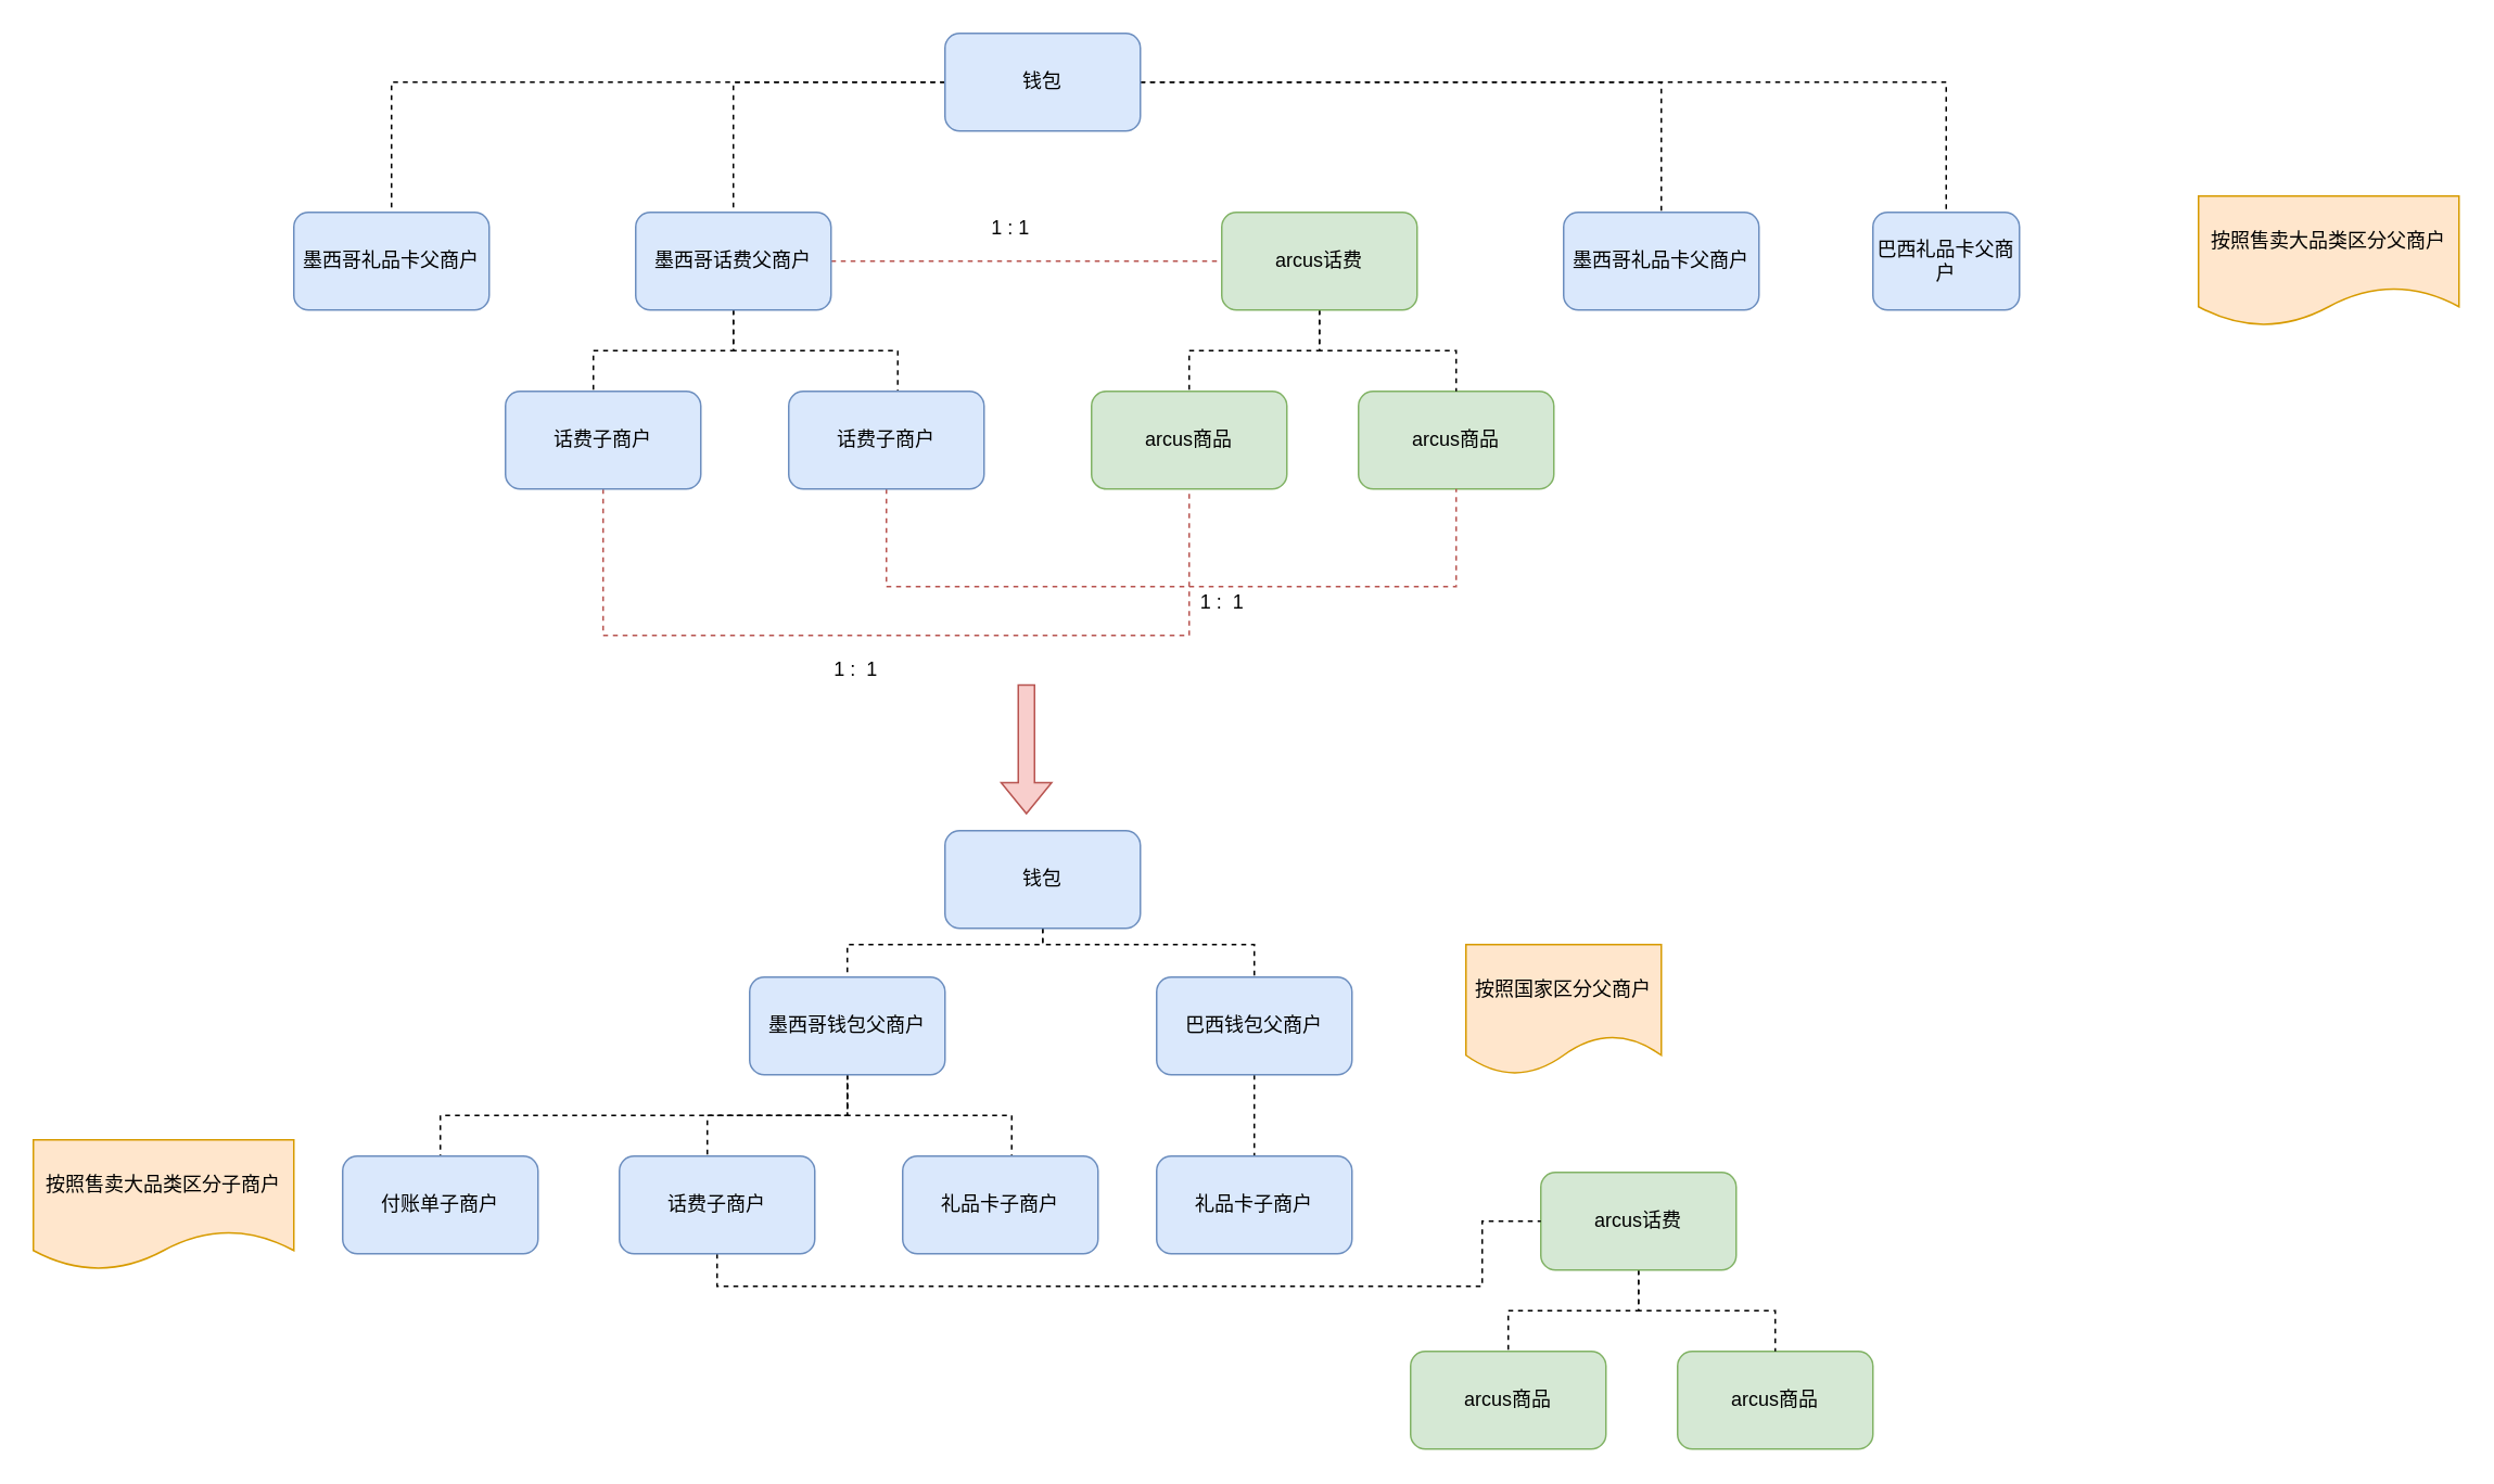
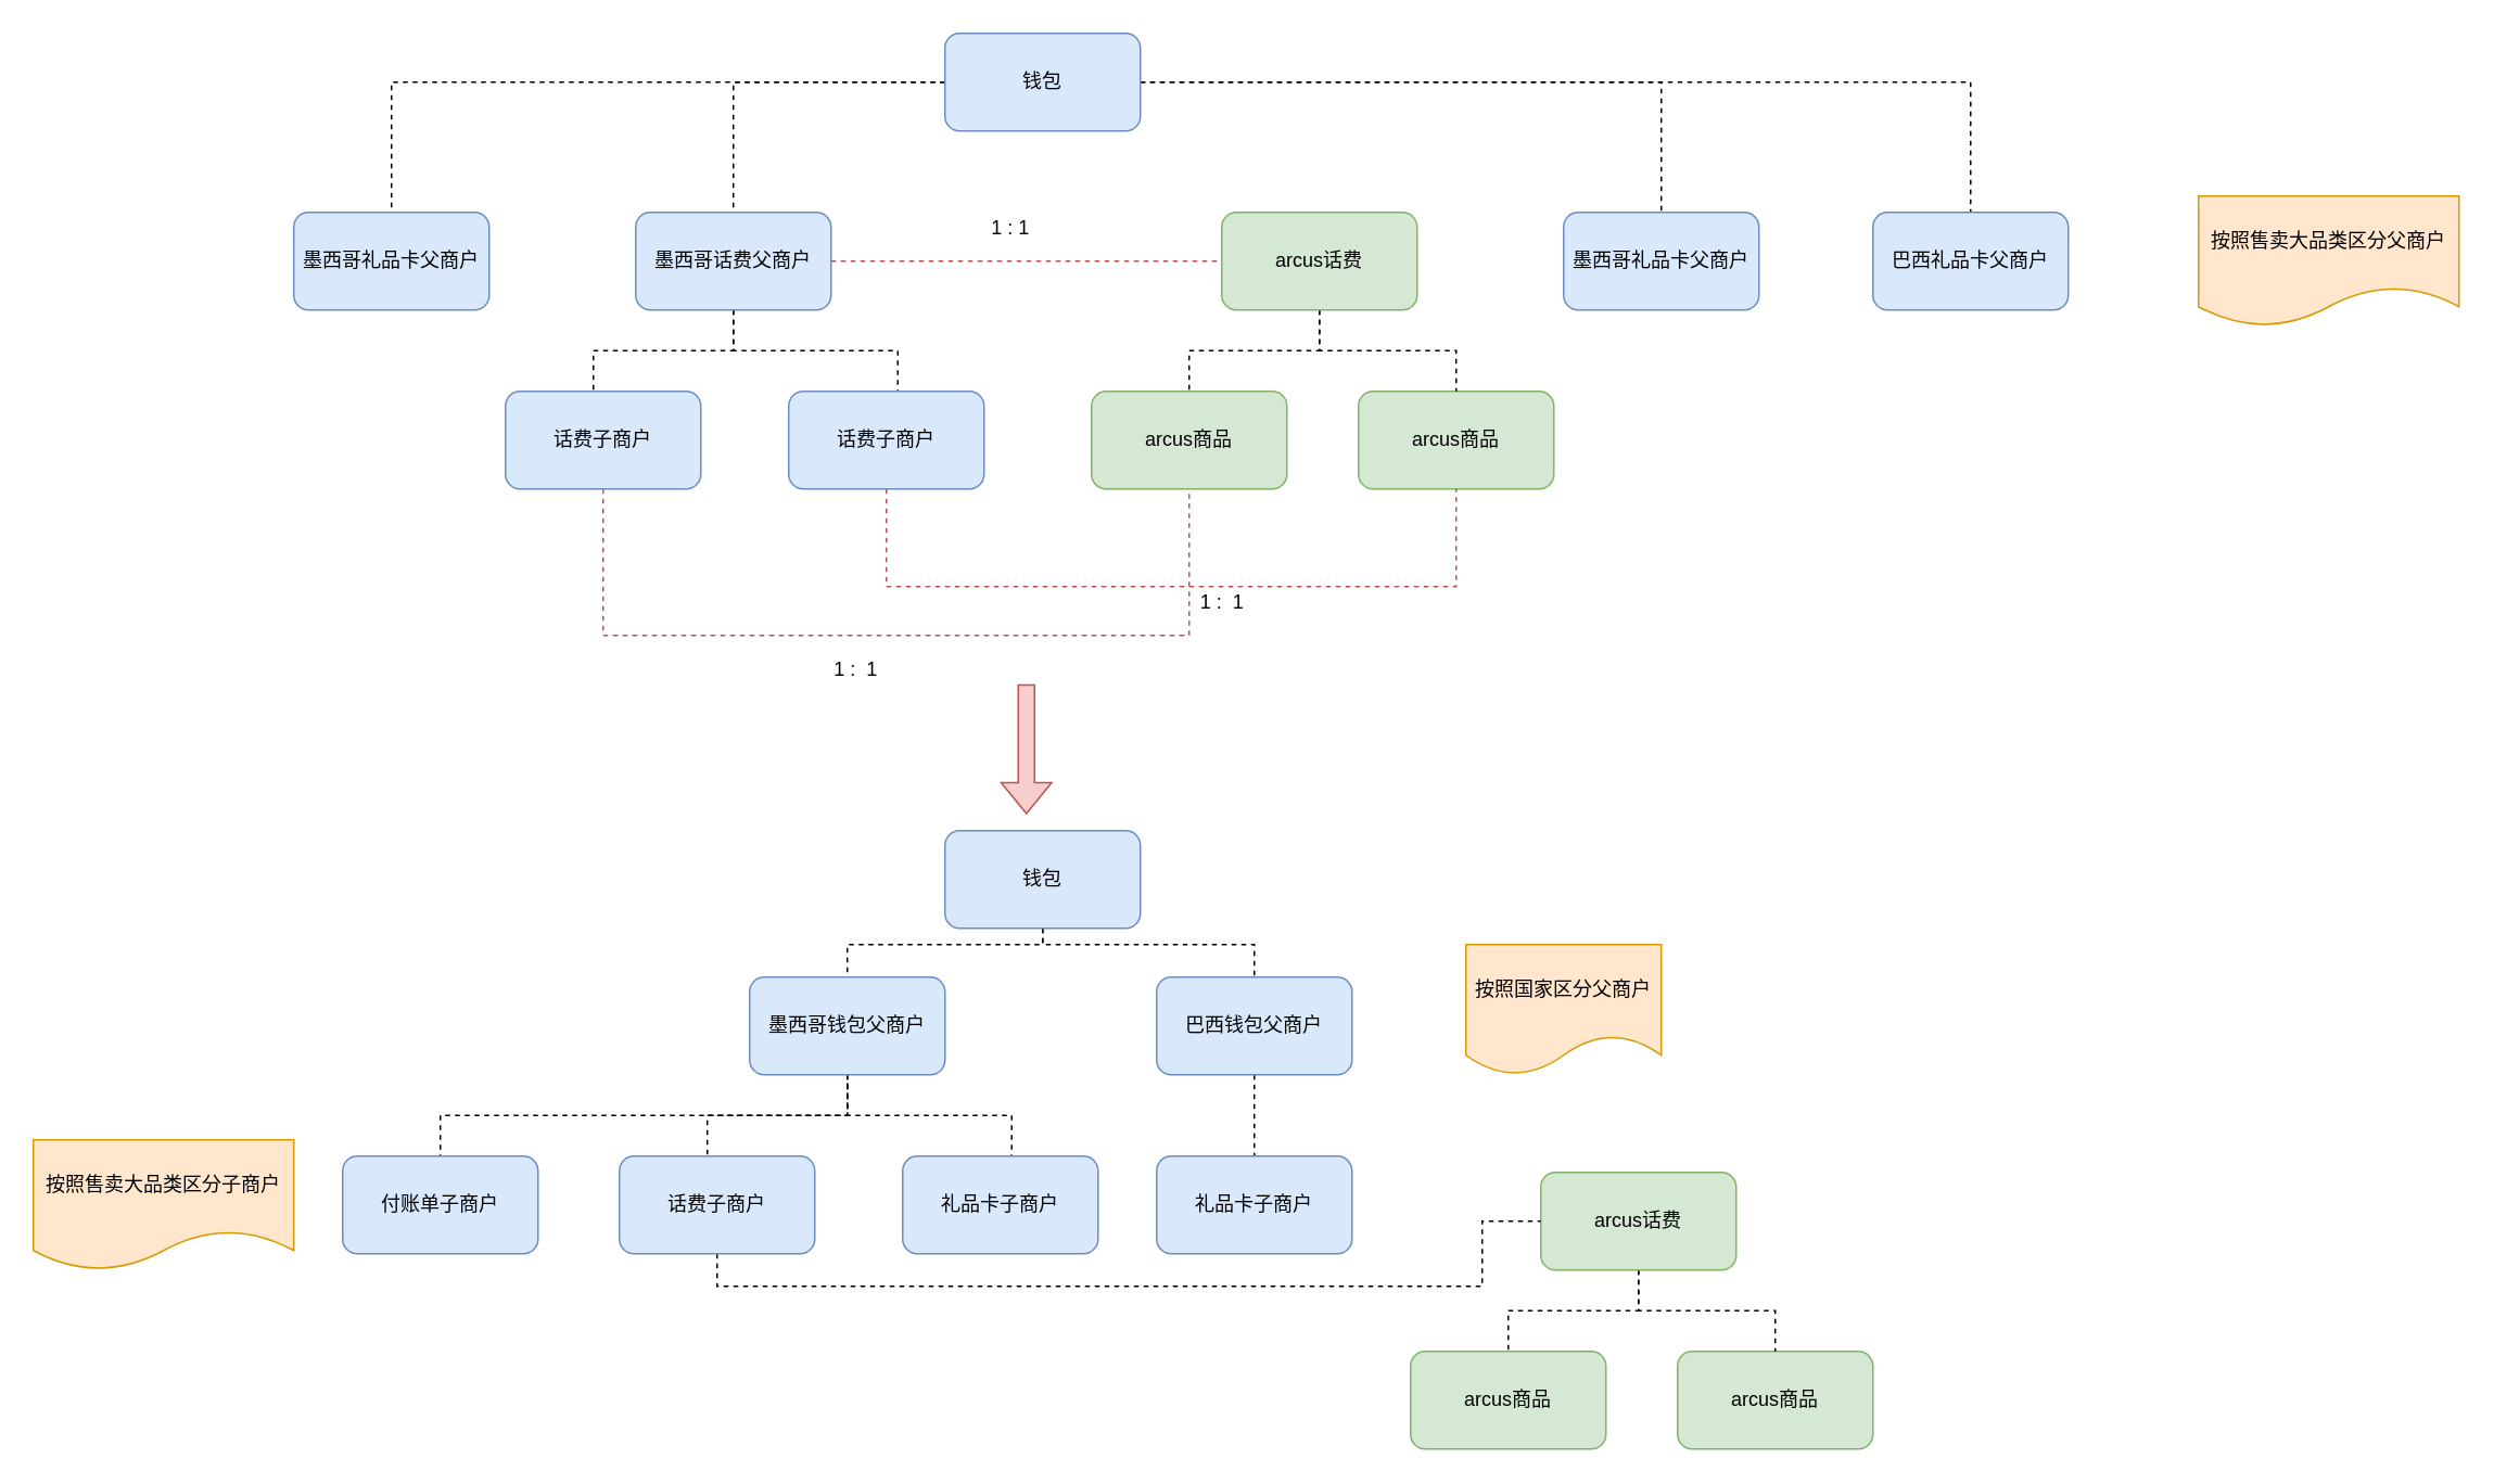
  <mxCell id="0" />
  <mxCell id="1" parent="0" />
  <mxCell id="2" value="arcus商品" style="rounded=1;whiteSpace=wrap;html=1;fillColor=#d5e8d4;strokeColor=#82b366;" vertex="1" parent="1"><mxGeometry x="670" y="240" width="120" height="60" as="geometry" /></mxCell>
  <mxCell id="3" value="arcus商品" style="rounded=1;whiteSpace=wrap;html=1;fillColor=#d5e8d4;strokeColor=#82b366;" vertex="1" parent="1"><mxGeometry x="834" y="240" width="120" height="60" as="geometry" /></mxCell>
  <mxCell id="4" style="edgeStyle=orthogonalEdgeStyle;rounded=0;orthogonalLoop=1;jettySize=auto;html=1;entryX=0.5;entryY=0;entryDx=0;entryDy=0;dashed=1;startArrow=none;startFill=0;endArrow=none;endFill=0;" edge="1" parent="1" source="6" target="2"><mxGeometry relative="1" as="geometry" /></mxCell>
  <mxCell id="5" style="edgeStyle=orthogonalEdgeStyle;rounded=0;orthogonalLoop=1;jettySize=auto;html=1;dashed=1;startArrow=none;startFill=0;endArrow=none;endFill=0;" edge="1" parent="1" source="6" target="3"><mxGeometry relative="1" as="geometry" /></mxCell>
  <mxCell id="6" value="arcus话费" style="rounded=1;whiteSpace=wrap;html=1;fillColor=#d5e8d4;strokeColor=#82b366;" vertex="1" parent="1"><mxGeometry x="750" y="130" width="120" height="60" as="geometry" /></mxCell>
  <mxCell id="7" value="" style="edgeStyle=orthogonalEdgeStyle;rounded=0;orthogonalLoop=1;jettySize=auto;html=1;endArrow=none;endFill=0;dashed=1;fillColor=#f8cecc;strokeColor=#b85450;" edge="1" parent="1" source="10" target="6"><mxGeometry relative="1" as="geometry" /></mxCell>
  <mxCell id="8" style="edgeStyle=orthogonalEdgeStyle;rounded=0;orthogonalLoop=1;jettySize=auto;html=1;entryX=0.45;entryY=0.017;entryDx=0;entryDy=0;entryPerimeter=0;dashed=1;startArrow=none;startFill=0;endArrow=none;endFill=0;" edge="1" parent="1" source="10" target="12"><mxGeometry relative="1" as="geometry" /></mxCell>
  <mxCell id="9" style="edgeStyle=orthogonalEdgeStyle;rounded=0;orthogonalLoop=1;jettySize=auto;html=1;entryX=0.558;entryY=0.017;entryDx=0;entryDy=0;entryPerimeter=0;dashed=1;startArrow=none;startFill=0;endArrow=none;endFill=0;" edge="1" parent="1" source="10" target="14"><mxGeometry relative="1" as="geometry" /></mxCell>
  <mxCell id="10" value="墨西哥话费父商户" style="rounded=1;whiteSpace=wrap;html=1;fillColor=#dae8fc;strokeColor=#6c8ebf;" vertex="1" parent="1"><mxGeometry x="390" y="130" width="120" height="60" as="geometry" /></mxCell>
  <mxCell id="11" style="edgeStyle=orthogonalEdgeStyle;rounded=0;orthogonalLoop=1;jettySize=auto;html=1;entryX=0.5;entryY=1;entryDx=0;entryDy=0;startArrow=none;startFill=0;endArrow=none;endFill=0;elbow=vertical;dashed=1;fillColor=#f8cecc;strokeColor=#b85450;" edge="1" parent="1" source="12" target="2"><mxGeometry relative="1" as="geometry"><Array as="points"><mxPoint x="370" y="390" /><mxPoint x="730" y="390" /></Array></mxGeometry></mxCell>
  <mxCell id="12" value="话费子商户" style="rounded=1;whiteSpace=wrap;html=1;fillColor=#dae8fc;strokeColor=#6c8ebf;" vertex="1" parent="1"><mxGeometry x="310" y="240" width="120" height="60" as="geometry" /></mxCell>
  <mxCell id="13" style="edgeStyle=orthogonalEdgeStyle;rounded=0;orthogonalLoop=1;jettySize=auto;html=1;entryX=0.5;entryY=1;entryDx=0;entryDy=0;startArrow=none;startFill=0;endArrow=none;endFill=0;elbow=vertical;dashed=1;fillColor=#f8cecc;strokeColor=#b85450;" edge="1" parent="1" source="14" target="3"><mxGeometry relative="1" as="geometry"><Array as="points"><mxPoint x="544" y="360" /><mxPoint x="894" y="360" /></Array></mxGeometry></mxCell>
  <mxCell id="14" value="话费子商户" style="rounded=1;whiteSpace=wrap;html=1;fillColor=#dae8fc;strokeColor=#6c8ebf;" vertex="1" parent="1"><mxGeometry x="484" y="240" width="120" height="60" as="geometry" /></mxCell>
  <mxCell id="15" value="1 :&amp;nbsp; 1" style="text;html=1;align=center;verticalAlign=middle;resizable=0;points=[];autosize=1;strokeColor=none;fillColor=none;" vertex="1" parent="1"><mxGeometry x="505" y="401" width="40" height="20" as="geometry" /></mxCell>
  <mxCell id="16" value="1 :&amp;nbsp; 1" style="text;html=1;align=center;verticalAlign=middle;resizable=0;points=[];autosize=1;strokeColor=none;fillColor=none;" vertex="1" parent="1"><mxGeometry x="730" y="360" width="40" height="20" as="geometry" /></mxCell>
  <mxCell id="17" value="1 : 1" style="text;html=1;align=center;verticalAlign=middle;resizable=0;points=[];autosize=1;strokeColor=none;fillColor=none;" vertex="1" parent="1"><mxGeometry x="600" y="130" width="40" height="20" as="geometry" /></mxCell>
  <mxCell id="18" value="arcus商品" style="rounded=1;whiteSpace=wrap;html=1;fillColor=#d5e8d4;strokeColor=#82b366;" vertex="1" parent="1"><mxGeometry x="866" y="830" width="120" height="60" as="geometry" /></mxCell>
  <mxCell id="19" value="arcus商品" style="rounded=1;whiteSpace=wrap;html=1;fillColor=#d5e8d4;strokeColor=#82b366;" vertex="1" parent="1"><mxGeometry x="1030" y="830" width="120" height="60" as="geometry" /></mxCell>
  <mxCell id="20" style="edgeStyle=orthogonalEdgeStyle;rounded=0;orthogonalLoop=1;jettySize=auto;html=1;entryX=0.5;entryY=0;entryDx=0;entryDy=0;dashed=1;startArrow=none;startFill=0;endArrow=none;endFill=0;" edge="1" source="22" target="18" parent="1"><mxGeometry relative="1" as="geometry" /></mxCell>
  <mxCell id="21" style="edgeStyle=orthogonalEdgeStyle;rounded=0;orthogonalLoop=1;jettySize=auto;html=1;dashed=1;startArrow=none;startFill=0;endArrow=none;endFill=0;" edge="1" source="22" target="19" parent="1"><mxGeometry relative="1" as="geometry" /></mxCell>
  <mxCell id="22" value="arcus话费" style="rounded=1;whiteSpace=wrap;html=1;fillColor=#d5e8d4;strokeColor=#82b366;" vertex="1" parent="1"><mxGeometry x="946" y="720" width="120" height="60" as="geometry" /></mxCell>
  <mxCell id="23" style="edgeStyle=orthogonalEdgeStyle;rounded=0;orthogonalLoop=1;jettySize=auto;html=1;entryX=0.45;entryY=0.017;entryDx=0;entryDy=0;entryPerimeter=0;dashed=1;startArrow=none;startFill=0;endArrow=none;endFill=0;" edge="1" source="26" target="28" parent="1"><mxGeometry relative="1" as="geometry" /></mxCell>
  <mxCell id="24" style="edgeStyle=orthogonalEdgeStyle;rounded=0;orthogonalLoop=1;jettySize=auto;html=1;entryX=0.558;entryY=0.017;entryDx=0;entryDy=0;entryPerimeter=0;dashed=1;startArrow=none;startFill=0;endArrow=none;endFill=0;" edge="1" source="26" target="29" parent="1"><mxGeometry relative="1" as="geometry" /></mxCell>
  <mxCell id="25" style="edgeStyle=orthogonalEdgeStyle;rounded=0;orthogonalLoop=1;jettySize=auto;html=1;entryX=0.5;entryY=0;entryDx=0;entryDy=0;dashed=1;startArrow=none;startFill=0;endArrow=none;endFill=0;elbow=vertical;" edge="1" parent="1"><mxGeometry relative="1" as="geometry"><mxPoint x="520" y="665" as="sourcePoint" /><mxPoint x="270" y="715" as="targetPoint" /><Array as="points"><mxPoint x="520" y="685" /><mxPoint x="270" y="685" /></Array></mxGeometry></mxCell>
  <mxCell id="26" value="墨西哥钱包父商户" style="rounded=1;whiteSpace=wrap;html=1;fillColor=#dae8fc;strokeColor=#6c8ebf;" vertex="1" parent="1"><mxGeometry x="460" y="600" width="120" height="60" as="geometry" /></mxCell>
  <mxCell id="27" style="edgeStyle=orthogonalEdgeStyle;rounded=0;orthogonalLoop=1;jettySize=auto;html=1;entryX=0;entryY=0.5;entryDx=0;entryDy=0;dashed=1;startArrow=none;startFill=0;endArrow=none;endFill=0;elbow=vertical;" edge="1" parent="1" source="28" target="22"><mxGeometry relative="1" as="geometry"><Array as="points"><mxPoint x="440" y="790" /><mxPoint x="910" y="790" /><mxPoint x="910" y="750" /></Array></mxGeometry></mxCell>
  <mxCell id="28" value="话费子商户" style="rounded=1;whiteSpace=wrap;html=1;fillColor=#dae8fc;strokeColor=#6c8ebf;" vertex="1" parent="1"><mxGeometry x="380" y="710" width="120" height="60" as="geometry" /></mxCell>
  <mxCell id="29" value="礼品卡子商户" style="rounded=1;whiteSpace=wrap;html=1;fillColor=#dae8fc;strokeColor=#6c8ebf;" vertex="1" parent="1"><mxGeometry x="554" y="710" width="120" height="60" as="geometry" /></mxCell>
  <mxCell id="30" style="edgeStyle=orthogonalEdgeStyle;rounded=0;orthogonalLoop=1;jettySize=auto;html=1;entryX=0.5;entryY=0;entryDx=0;entryDy=0;dashed=1;startArrow=none;startFill=0;endArrow=none;endFill=0;elbow=vertical;" edge="1" parent="1" source="34" target="36"><mxGeometry relative="1" as="geometry" /></mxCell>
  <mxCell id="31" style="edgeStyle=orthogonalEdgeStyle;rounded=0;orthogonalLoop=1;jettySize=auto;html=1;entryX=0.5;entryY=0;entryDx=0;entryDy=0;dashed=1;startArrow=none;startFill=0;endArrow=none;endFill=0;elbow=vertical;" edge="1" parent="1" source="34" target="35"><mxGeometry relative="1" as="geometry" /></mxCell>
  <mxCell id="32" style="edgeStyle=orthogonalEdgeStyle;rounded=0;orthogonalLoop=1;jettySize=auto;html=1;dashed=1;startArrow=none;startFill=0;endArrow=none;endFill=0;elbow=vertical;" edge="1" parent="1" source="34" target="10"><mxGeometry relative="1" as="geometry" /></mxCell>
  <mxCell id="33" style="edgeStyle=orthogonalEdgeStyle;rounded=0;orthogonalLoop=1;jettySize=auto;html=1;entryX=0.5;entryY=0;entryDx=0;entryDy=0;dashed=1;startArrow=none;startFill=0;endArrow=none;endFill=0;elbow=vertical;" edge="1" parent="1" source="34" target="37"><mxGeometry relative="1" as="geometry" /></mxCell>
  <mxCell id="34" value="钱包" style="rounded=1;whiteSpace=wrap;html=1;fillColor=#dae8fc;strokeColor=#6c8ebf;" vertex="1" parent="1"><mxGeometry x="580" y="20" width="120" height="60" as="geometry" /></mxCell>
  <mxCell id="35" value="墨西哥礼品卡父商户" style="rounded=1;whiteSpace=wrap;html=1;fillColor=#dae8fc;strokeColor=#6c8ebf;" vertex="1" parent="1"><mxGeometry x="960" y="130" width="120" height="60" as="geometry" /></mxCell>
  <mxCell id="36" value="墨西哥礼品卡父商户" style="rounded=1;whiteSpace=wrap;html=1;fillColor=#dae8fc;strokeColor=#6c8ebf;" vertex="1" parent="1"><mxGeometry x="180" y="130" width="120" height="60" as="geometry" /></mxCell>
- <mxCell id="37" value="巴西礼品卡父商户" style="rounded=1;whiteSpace=wrap;html=1;fillColor=#dae8fc;strokeColor=#6c8ebf;" vertex="1" parent="1"><mxGeometry x="1150" y="130" width="90" height="60" as="geometry" /></mxCell>
+ <mxCell id="37" value="巴西礼品卡父商户" style="rounded=1;whiteSpace=wrap;html=1;fillColor=#dae8fc;strokeColor=#6c8ebf;" vertex="1" parent="1"><mxGeometry x="1150" y="130" width="120" height="60" as="geometry" /></mxCell>
  <mxCell id="38" value="" style="edgeStyle=orthogonalEdgeStyle;rounded=0;orthogonalLoop=1;jettySize=auto;html=1;dashed=1;startArrow=none;startFill=0;endArrow=none;endFill=0;elbow=vertical;" edge="1" parent="1" source="39" target="40"><mxGeometry relative="1" as="geometry" /></mxCell>
  <mxCell id="39" value="巴西钱包父商户" style="rounded=1;whiteSpace=wrap;html=1;fillColor=#dae8fc;strokeColor=#6c8ebf;" vertex="1" parent="1"><mxGeometry x="710" y="600" width="120" height="60" as="geometry" /></mxCell>
  <mxCell id="40" value="礼品卡子商户" style="whiteSpace=wrap;html=1;fillColor=#dae8fc;strokeColor=#6c8ebf;rounded=1;" vertex="1" parent="1"><mxGeometry x="710" y="710" width="120" height="60" as="geometry" /></mxCell>
  <mxCell id="41" style="edgeStyle=orthogonalEdgeStyle;rounded=0;orthogonalLoop=1;jettySize=auto;html=1;dashed=1;startArrow=none;startFill=0;endArrow=none;endFill=0;elbow=vertical;" edge="1" parent="1" source="43" target="26"><mxGeometry relative="1" as="geometry"><Array as="points"><mxPoint x="640" y="580" /><mxPoint x="520" y="580" /></Array></mxGeometry></mxCell>
  <mxCell id="42" style="edgeStyle=orthogonalEdgeStyle;rounded=0;orthogonalLoop=1;jettySize=auto;html=1;entryX=0.5;entryY=0;entryDx=0;entryDy=0;dashed=1;startArrow=none;startFill=0;endArrow=none;endFill=0;elbow=vertical;" edge="1" parent="1" source="43" target="39"><mxGeometry relative="1" as="geometry"><Array as="points"><mxPoint x="640" y="580" /><mxPoint x="770" y="580" /></Array></mxGeometry></mxCell>
  <mxCell id="43" value="钱包" style="rounded=1;whiteSpace=wrap;html=1;fillColor=#dae8fc;strokeColor=#6c8ebf;" vertex="1" parent="1"><mxGeometry x="580" y="510" width="120" height="60" as="geometry" /></mxCell>
  <mxCell id="44" value="按照国家区分父商户" style="shape=document;whiteSpace=wrap;html=1;boundedLbl=1;fillColor=#ffe6cc;strokeColor=#d79b00;" vertex="1" parent="1"><mxGeometry x="900" y="580" width="120" height="80" as="geometry" /></mxCell>
  <mxCell id="45" value="付账单子商户" style="rounded=1;whiteSpace=wrap;html=1;fillColor=#dae8fc;strokeColor=#6c8ebf;" vertex="1" parent="1"><mxGeometry x="210" y="710" width="120" height="60" as="geometry" /></mxCell>
  <mxCell id="46" value="按照售卖大品类区分父商户" style="shape=document;whiteSpace=wrap;html=1;boundedLbl=1;fillColor=#ffe6cc;strokeColor=#d79b00;" vertex="1" parent="1"><mxGeometry x="1350" y="120" width="160" height="80" as="geometry" /></mxCell>
  <mxCell id="47" value="按照售卖大品类区分子商户" style="shape=document;whiteSpace=wrap;html=1;boundedLbl=1;fillColor=#ffe6cc;strokeColor=#d79b00;" vertex="1" parent="1"><mxGeometry x="20" y="700" width="160" height="80" as="geometry" /></mxCell>
  <mxCell id="48" value="" style="endArrow=classic;html=1;rounded=0;elbow=vertical;shape=flexArrow;fillColor=#f8cecc;strokeColor=#b85450;" edge="1" parent="1"><mxGeometry width="50" height="50" relative="1" as="geometry"><mxPoint x="630" y="420" as="sourcePoint" /><mxPoint x="630" y="500" as="targetPoint" /></mxGeometry></mxCell>
